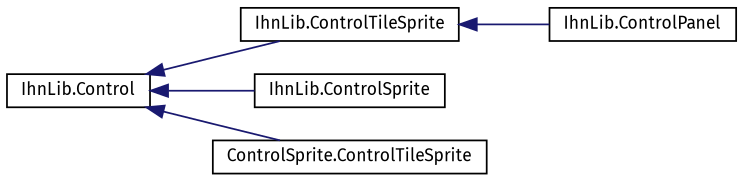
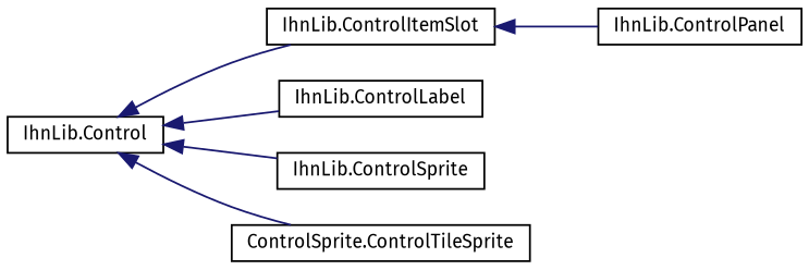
  digraph {
    fontname="Fira Sans"
    rankdir=LR
    node [color=black fillcolor=white fontname="Fira Sans" fontsize=10 shape=record style=filled]
    edge [color=midnightblue dir=back fontname="Fira Sans" fontsize=10 labelfontname=Helvetica labelfontsize=10 style=solid]
    n1 [height=0.2 label="IhnLib.Control" width=0.4]
-   n2 [height=0.2 label="IhnLib.ControlTileSprite" width=0.4]
+   n2 [height=0.2 label="IhnLib.ControlItemSlot" width=0.4]
+   n3 [height=0.2 label="IhnLib.ControlLabel" width=0.4]
    n4 [height=0.2 label="IhnLib.ControlSprite" width=0.4]
    n5 [height=0.2 label="ControlSprite.ControlTileSprite" width=0.4]
    n6 [height=0.2 label="IhnLib.ControlPanel" width=0.4]
    n1 -> n2
+   n1 -> n3
    n1 -> n4
    n1 -> n5
    n2 -> n6
  }
